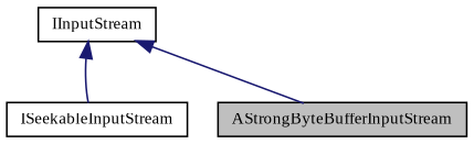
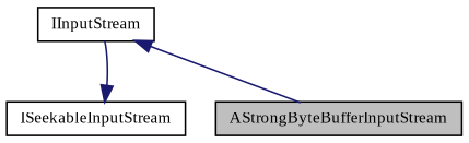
  digraph {
    fontname="Liberation Serif"
    node [color=black fillcolor=white fontname="Liberation Serif" fontsize=10 shape=record style=filled]
    edge [color=midnightblue dir=back fontname="Liberation Serif" fontsize=10 labelfontname=Helvetica labelfontsize=10 style=solid]
    n1 [fillcolor=grey75 fontcolor=black height=0.2 label=AStrongByteBufferInputStream width=0.4]
    n2 [height=0.2 label=ISeekableInputStream width=0.4]
    n3 [height=0.2 label=IInputStream width=0.4]
    n3 -> n1
-   n3 -> n2
+   n2 -> n3
  }
